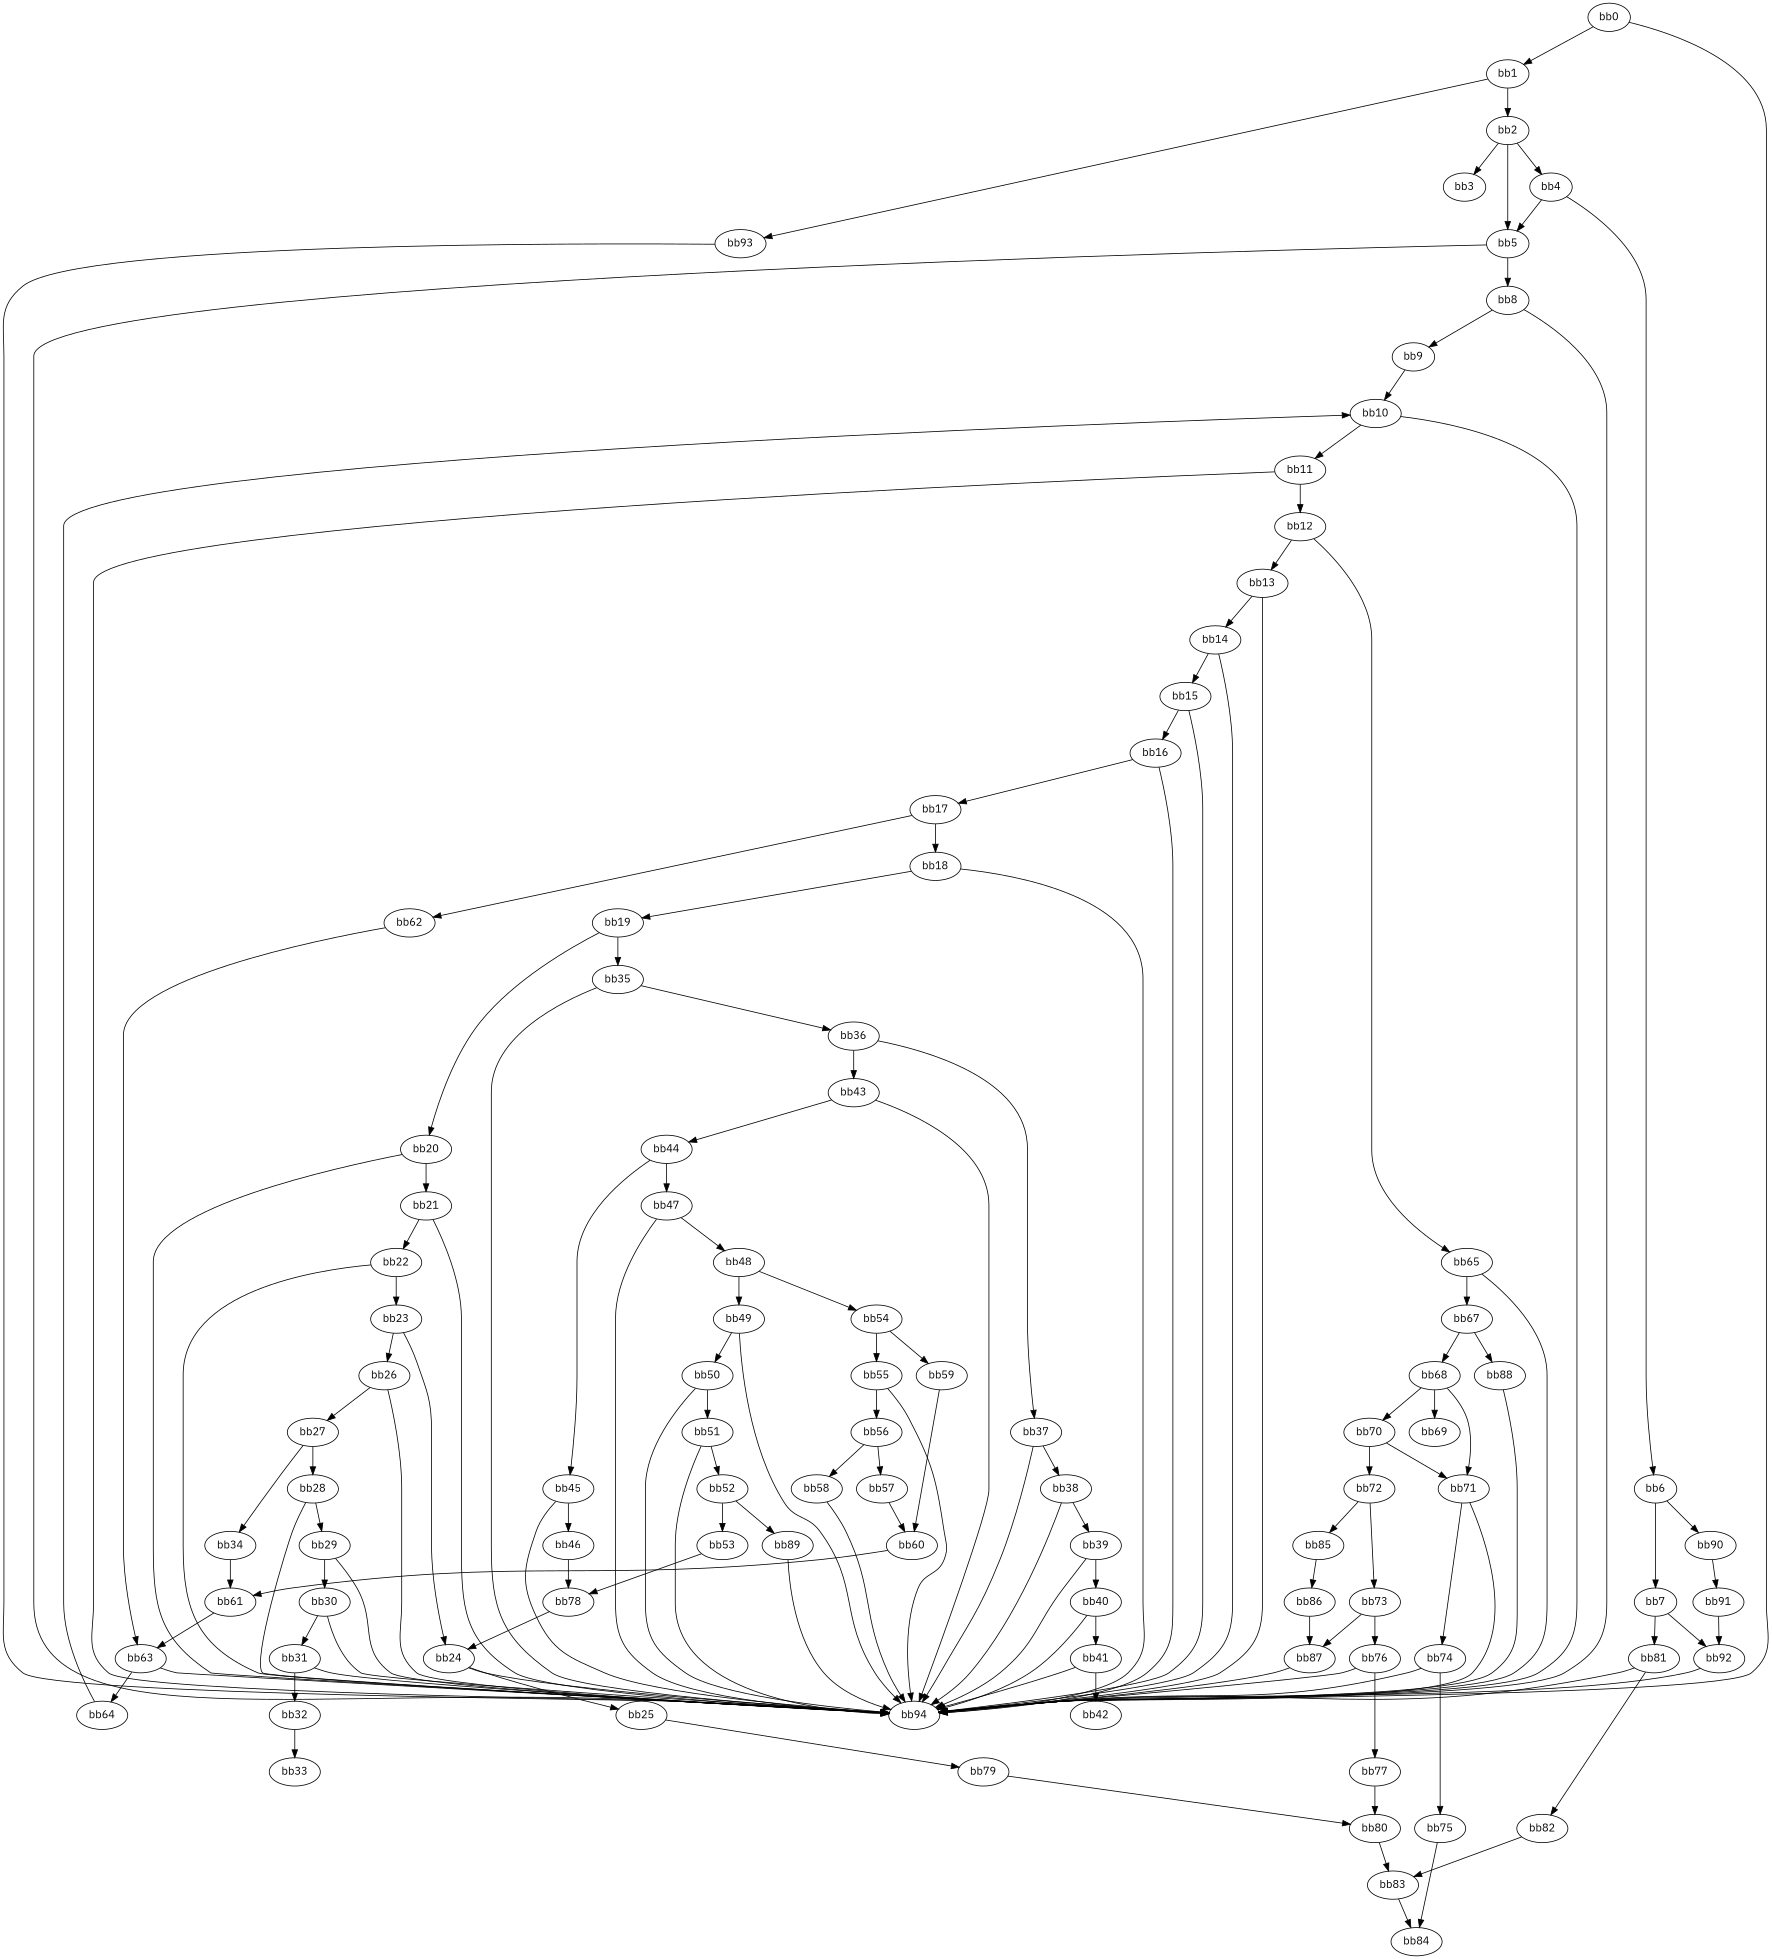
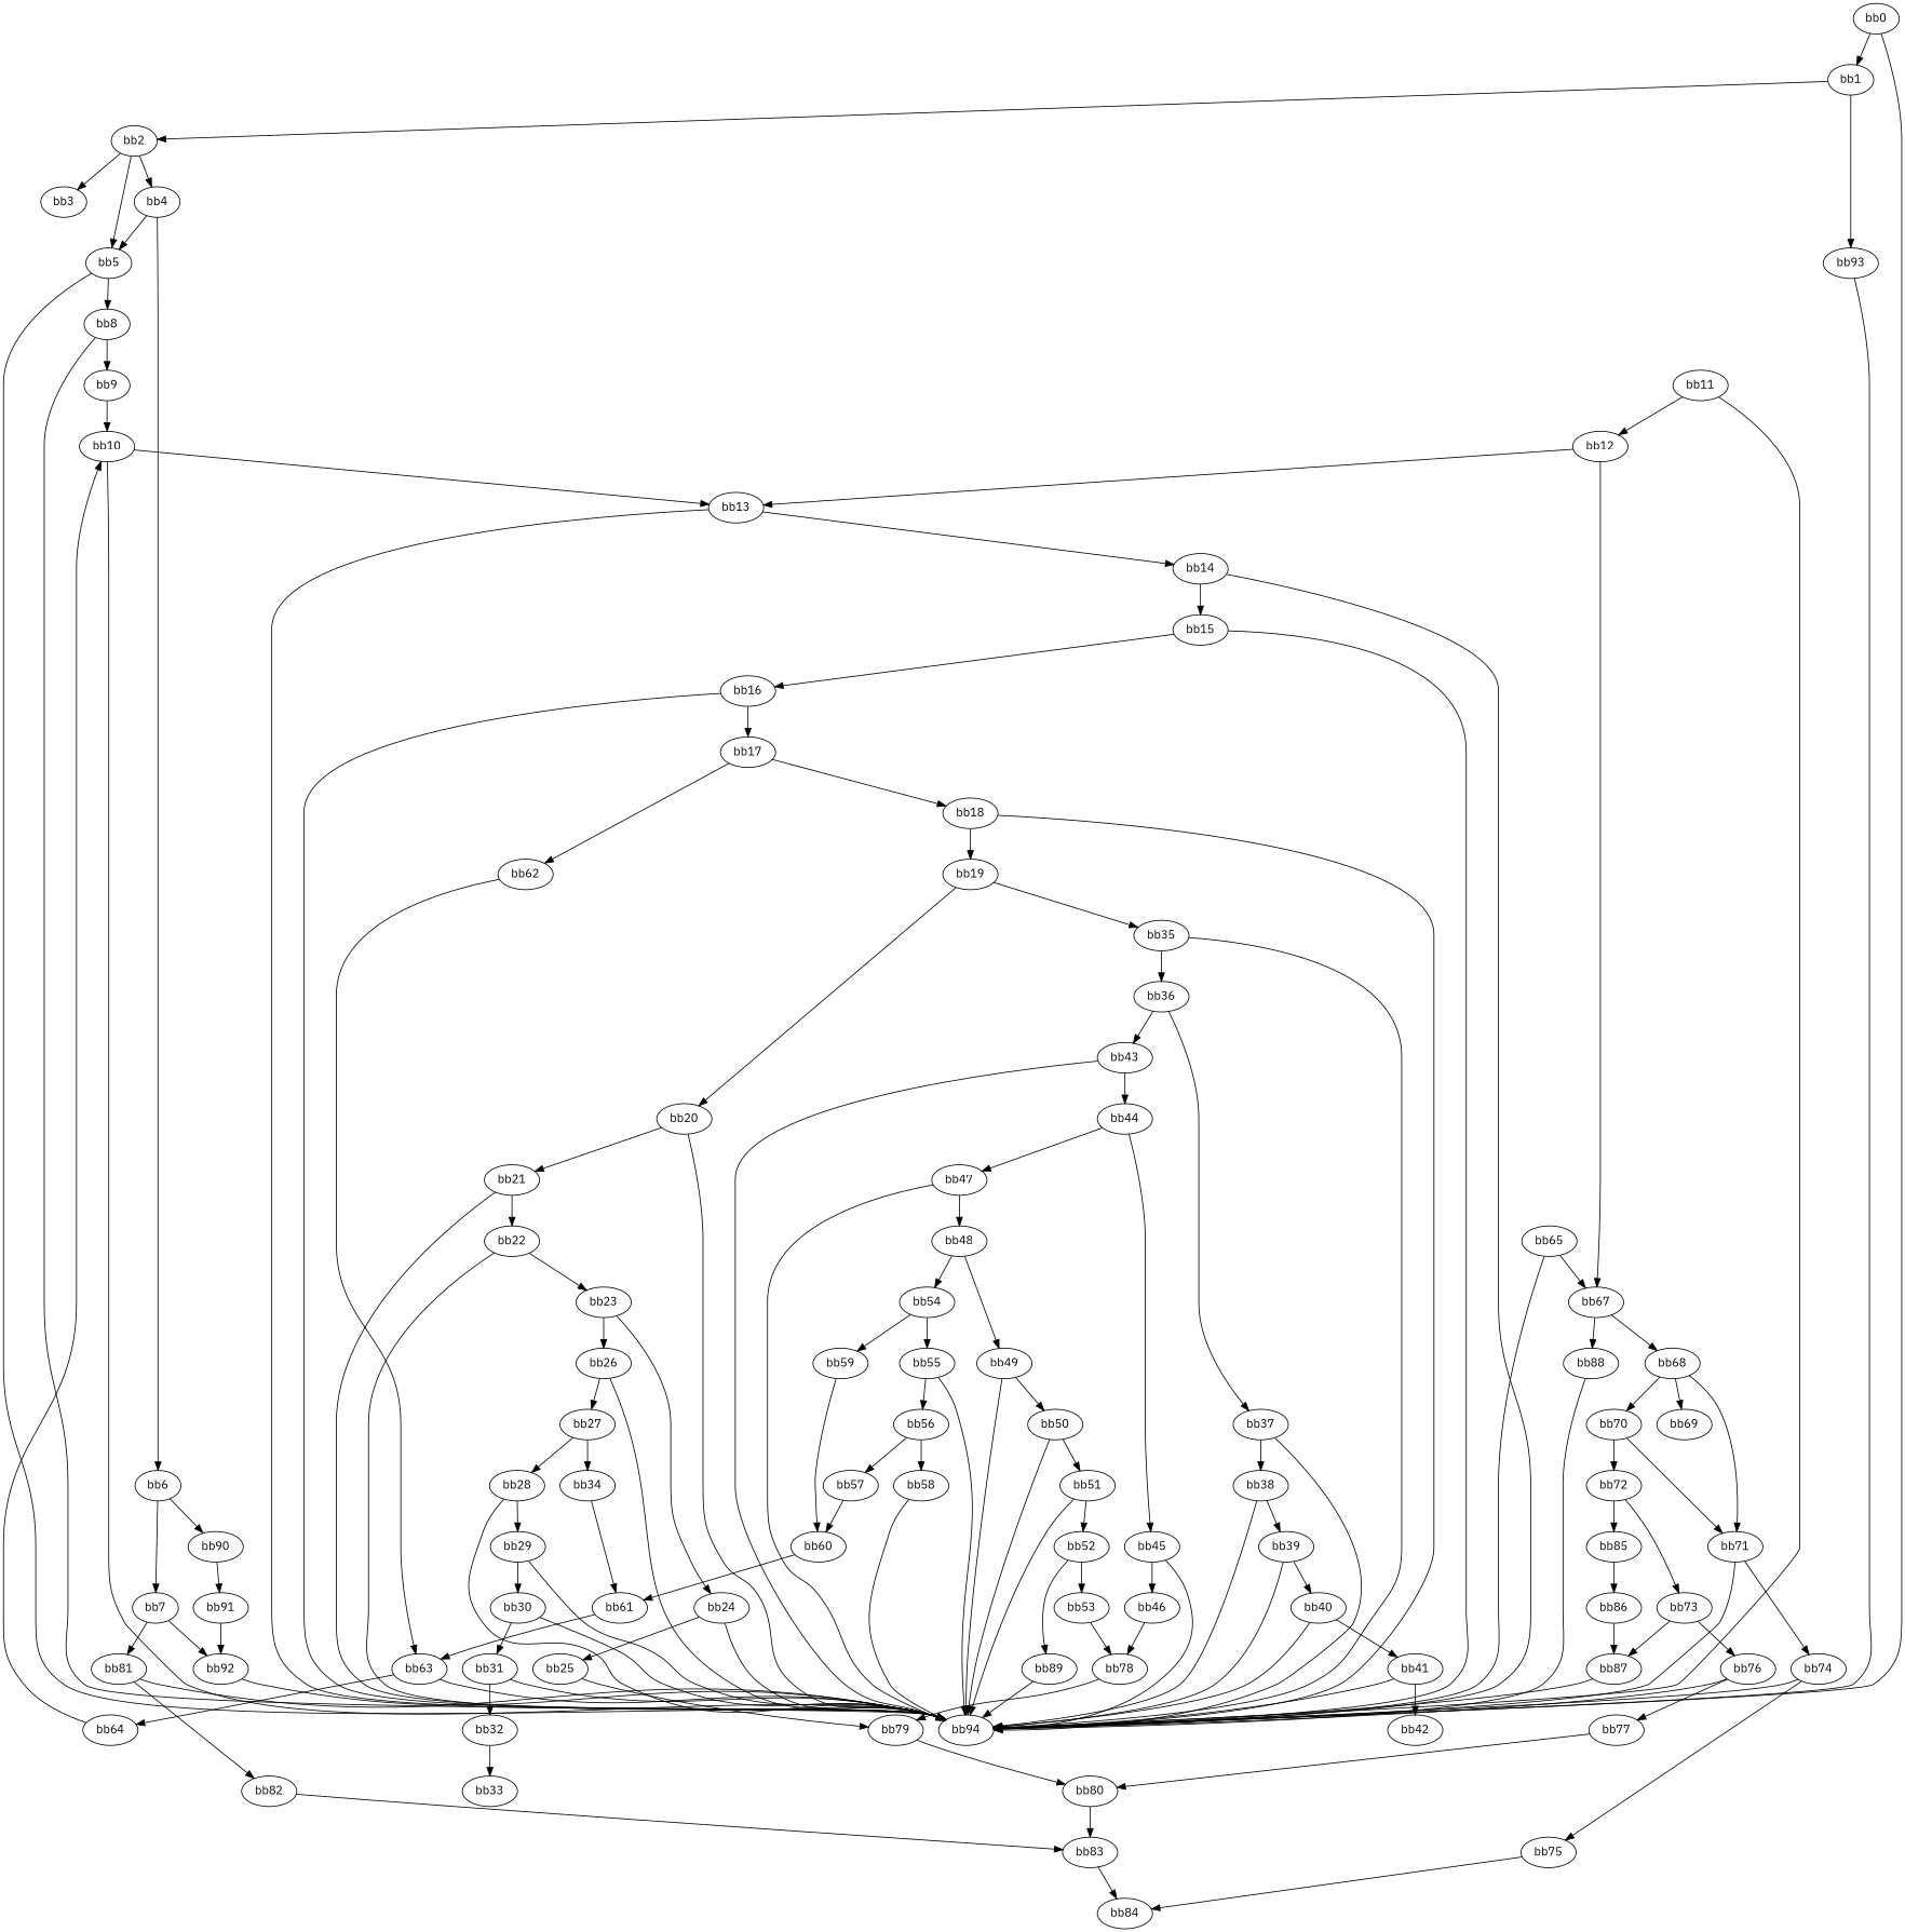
  digraph {
    fontname="IBM Plex Sans"
    node [fontname="IBM Plex Sans"]
    edge [fontname="IBM Plex Sans"]
    n1 [label="bb0\l"]
    n2 [label="bb1\l"]
    n3 [label="bb94\l"]
    n4 [label="bb2\l"]
    n5 [label="bb93\l"]
    n6 [label="bb3\l"]
    n7 [label="bb4\l"]
    n8 [label="bb5\l"]
    n9 [label="bb6\l"]
    n10 [label="bb8\l"]
    n11 [label="bb7\l"]
    n12 [label="bb90\l"]
    n13 [label="bb9\l"]
    n14 [label="bb81\l"]
    n15 [label="bb92\l"]
    n16 [label="bb91\l"]
    n17 [label="bb82\l"]
    n18 [label="bb10\l"]
    n19 [label="bb11\l"]
    n20 [label="bb12\l"]
    n21 [label="bb13\l"]
    n22 [label="bb65\l"]
    n23 [label="bb14\l"]
    n24 [label="bb67\l"]
    n25 [label="bb15\l"]
    n26 [label="bb16\l"]
    n27 [label="bb17\l"]
    n28 [label="bb18\l"]
    n29 [label="bb62\l"]
    n30 [label="bb19\l"]
    n31 [label="bb63\l"]
    n32 [label="bb20\l"]
    n33 [label="bb35\l"]
    n34 [label="bb21\l"]
    n35 [label="bb36\l"]
    n36 [label="bb22\l"]
    n37 [label="bb23\l"]
    n38 [label="bb24\l"]
    n39 [label="bb26\l"]
    n40 [label="bb25\l"]
    n41 [label="bb27\l"]
    n42 [label="bb79\l"]
    n43 [label="bb80\l"]
    n44 [label="bb28\l"]
    n45 [label="bb34\l"]
    n46 [label="bb29\l"]
    n47 [label="bb61\l"]
    n48 [label="bb30\l"]
    n49 [label="bb31\l"]
    n50 [label="bb32\l"]
    n51 [label="bb33\l"]
    n52 [label="bb37\l"]
    n53 [label="bb43\l"]
    n54 [label="bb38\l"]
    n55 [label="bb44\l"]
    n56 [label="bb39\l"]
    n57 [label="bb40\l"]
    n58 [label="bb41\l"]
    n59 [label="bb42\l"]
    n60 [label="bb45\l"]
    n61 [label="bb47\l"]
    n62 [label="bb46\l"]
    n63 [label="bb48\l"]
    n64 [label="bb78\l"]
    n65 [label="bb49\l"]
    n66 [label="bb54\l"]
    n67 [label="bb50\l"]
    n68 [label="bb55\l"]
    n69 [label="bb59\l"]
    n70 [label="bb51\l"]
    n71 [label="bb52\l"]
    n72 [label="bb53\l"]
    n73 [label="bb89\l"]
    n74 [label="bb56\l"]
    n75 [label="bb60\l"]
    n76 [label="bb57\l"]
    n77 [label="bb58\l"]
    n78 [label="bb64\l"]
    n79 [label="bb68\l"]
    n80 [label="bb88\l"]
    n81 [label="bb69\l"]
    n82 [label="bb70\l"]
    n83 [label="bb71\l"]
    n84 [label="bb72\l"]
    n85 [label="bb74\l"]
    n86 [label="bb73\l"]
    n87 [label="bb85\l"]
    n88 [label="bb75\l"]
    n89 [label="bb76\l"]
    n90 [label="bb87\l"]
    n91 [label="bb86\l"]
    n92 [label="bb77\l"]
    n93 [label="bb84\l"]
    n94 [label="bb83\l"]
    n1 -> n2
    n1 -> n3
    n2 -> n4
    n2 -> n5
    n4 -> n6
    n4 -> n7
    n4 -> n8
    n5 -> n3
    n7 -> n8
    n7 -> n9
    n8 -> n3
    n8 -> n10
    n9 -> n11
    n9 -> n12
    n10 -> n3
    n10 -> n13
    n11 -> n14
    n11 -> n15
    n12 -> n16
    n13 -> n18
    n14 -> n3
    n14 -> n17
    n15 -> n3
    n16 -> n15
    n17 -> n94
    n18 -> n3
-   n18 -> n19
+   n18 -> n21
    n19 -> n3
    n19 -> n20
    n20 -> n21
-   n20 -> n22
+   n20 -> n24
    n21 -> n3
    n21 -> n23
    n22 -> n3
    n22 -> n24
    n23 -> n3
    n23 -> n25
    n24 -> n79
    n24 -> n80
    n25 -> n3
    n25 -> n26
    n26 -> n3
    n26 -> n27
    n27 -> n28
    n27 -> n29
    n28 -> n3
    n28 -> n30
    n29 -> n31
    n30 -> n32
    n30 -> n33
    n31 -> n3
    n31 -> n78
    n32 -> n3
    n32 -> n34
    n33 -> n3
    n33 -> n35
    n34 -> n3
    n34 -> n36
    n35 -> n52
    n35 -> n53
    n36 -> n3
    n36 -> n37
    n37 -> n38
    n37 -> n39
    n38 -> n3
    n38 -> n40
    n39 -> n3
    n39 -> n41
    n40 -> n42
    n41 -> n44
    n41 -> n45
    n42 -> n43
    n43 -> n94
    n44 -> n3
    n44 -> n46
    n45 -> n47
    n46 -> n3
    n46 -> n48
    n47 -> n31
    n48 -> n3
    n48 -> n49
    n49 -> n3
    n49 -> n50
    n50 -> n51
    n52 -> n3
    n52 -> n54
    n53 -> n3
    n53 -> n55
    n54 -> n3
    n54 -> n56
    n55 -> n60
    n55 -> n61
    n56 -> n3
    n56 -> n57
    n57 -> n3
    n57 -> n58
    n58 -> n3
    n58 -> n59
    n60 -> n3
    n60 -> n62
    n61 -> n3
    n61 -> n63
    n62 -> n64
    n63 -> n65
    n63 -> n66
-   n64 -> n38
+   n64 -> n42
    n65 -> n3
    n65 -> n67
    n66 -> n68
    n66 -> n69
    n67 -> n3
    n67 -> n70
    n68 -> n3
    n68 -> n74
    n69 -> n75
    n70 -> n3
    n70 -> n71
    n71 -> n72
    n71 -> n73
    n72 -> n64
    n73 -> n3
    n74 -> n76
    n74 -> n77
    n75 -> n47
    n76 -> n75
    n77 -> n3
    n78 -> n18
    n79 -> n81
    n79 -> n82
    n79 -> n83
    n80 -> n3
    n82 -> n83
    n82 -> n84
    n83 -> n3
    n83 -> n85
    n84 -> n86
    n84 -> n87
    n85 -> n3
    n85 -> n88
    n86 -> n89
    n86 -> n90
    n87 -> n91
    n88 -> n93
    n89 -> n3
    n89 -> n92
    n90 -> n3
    n91 -> n90
    n92 -> n43
    n94 -> n93
  }
